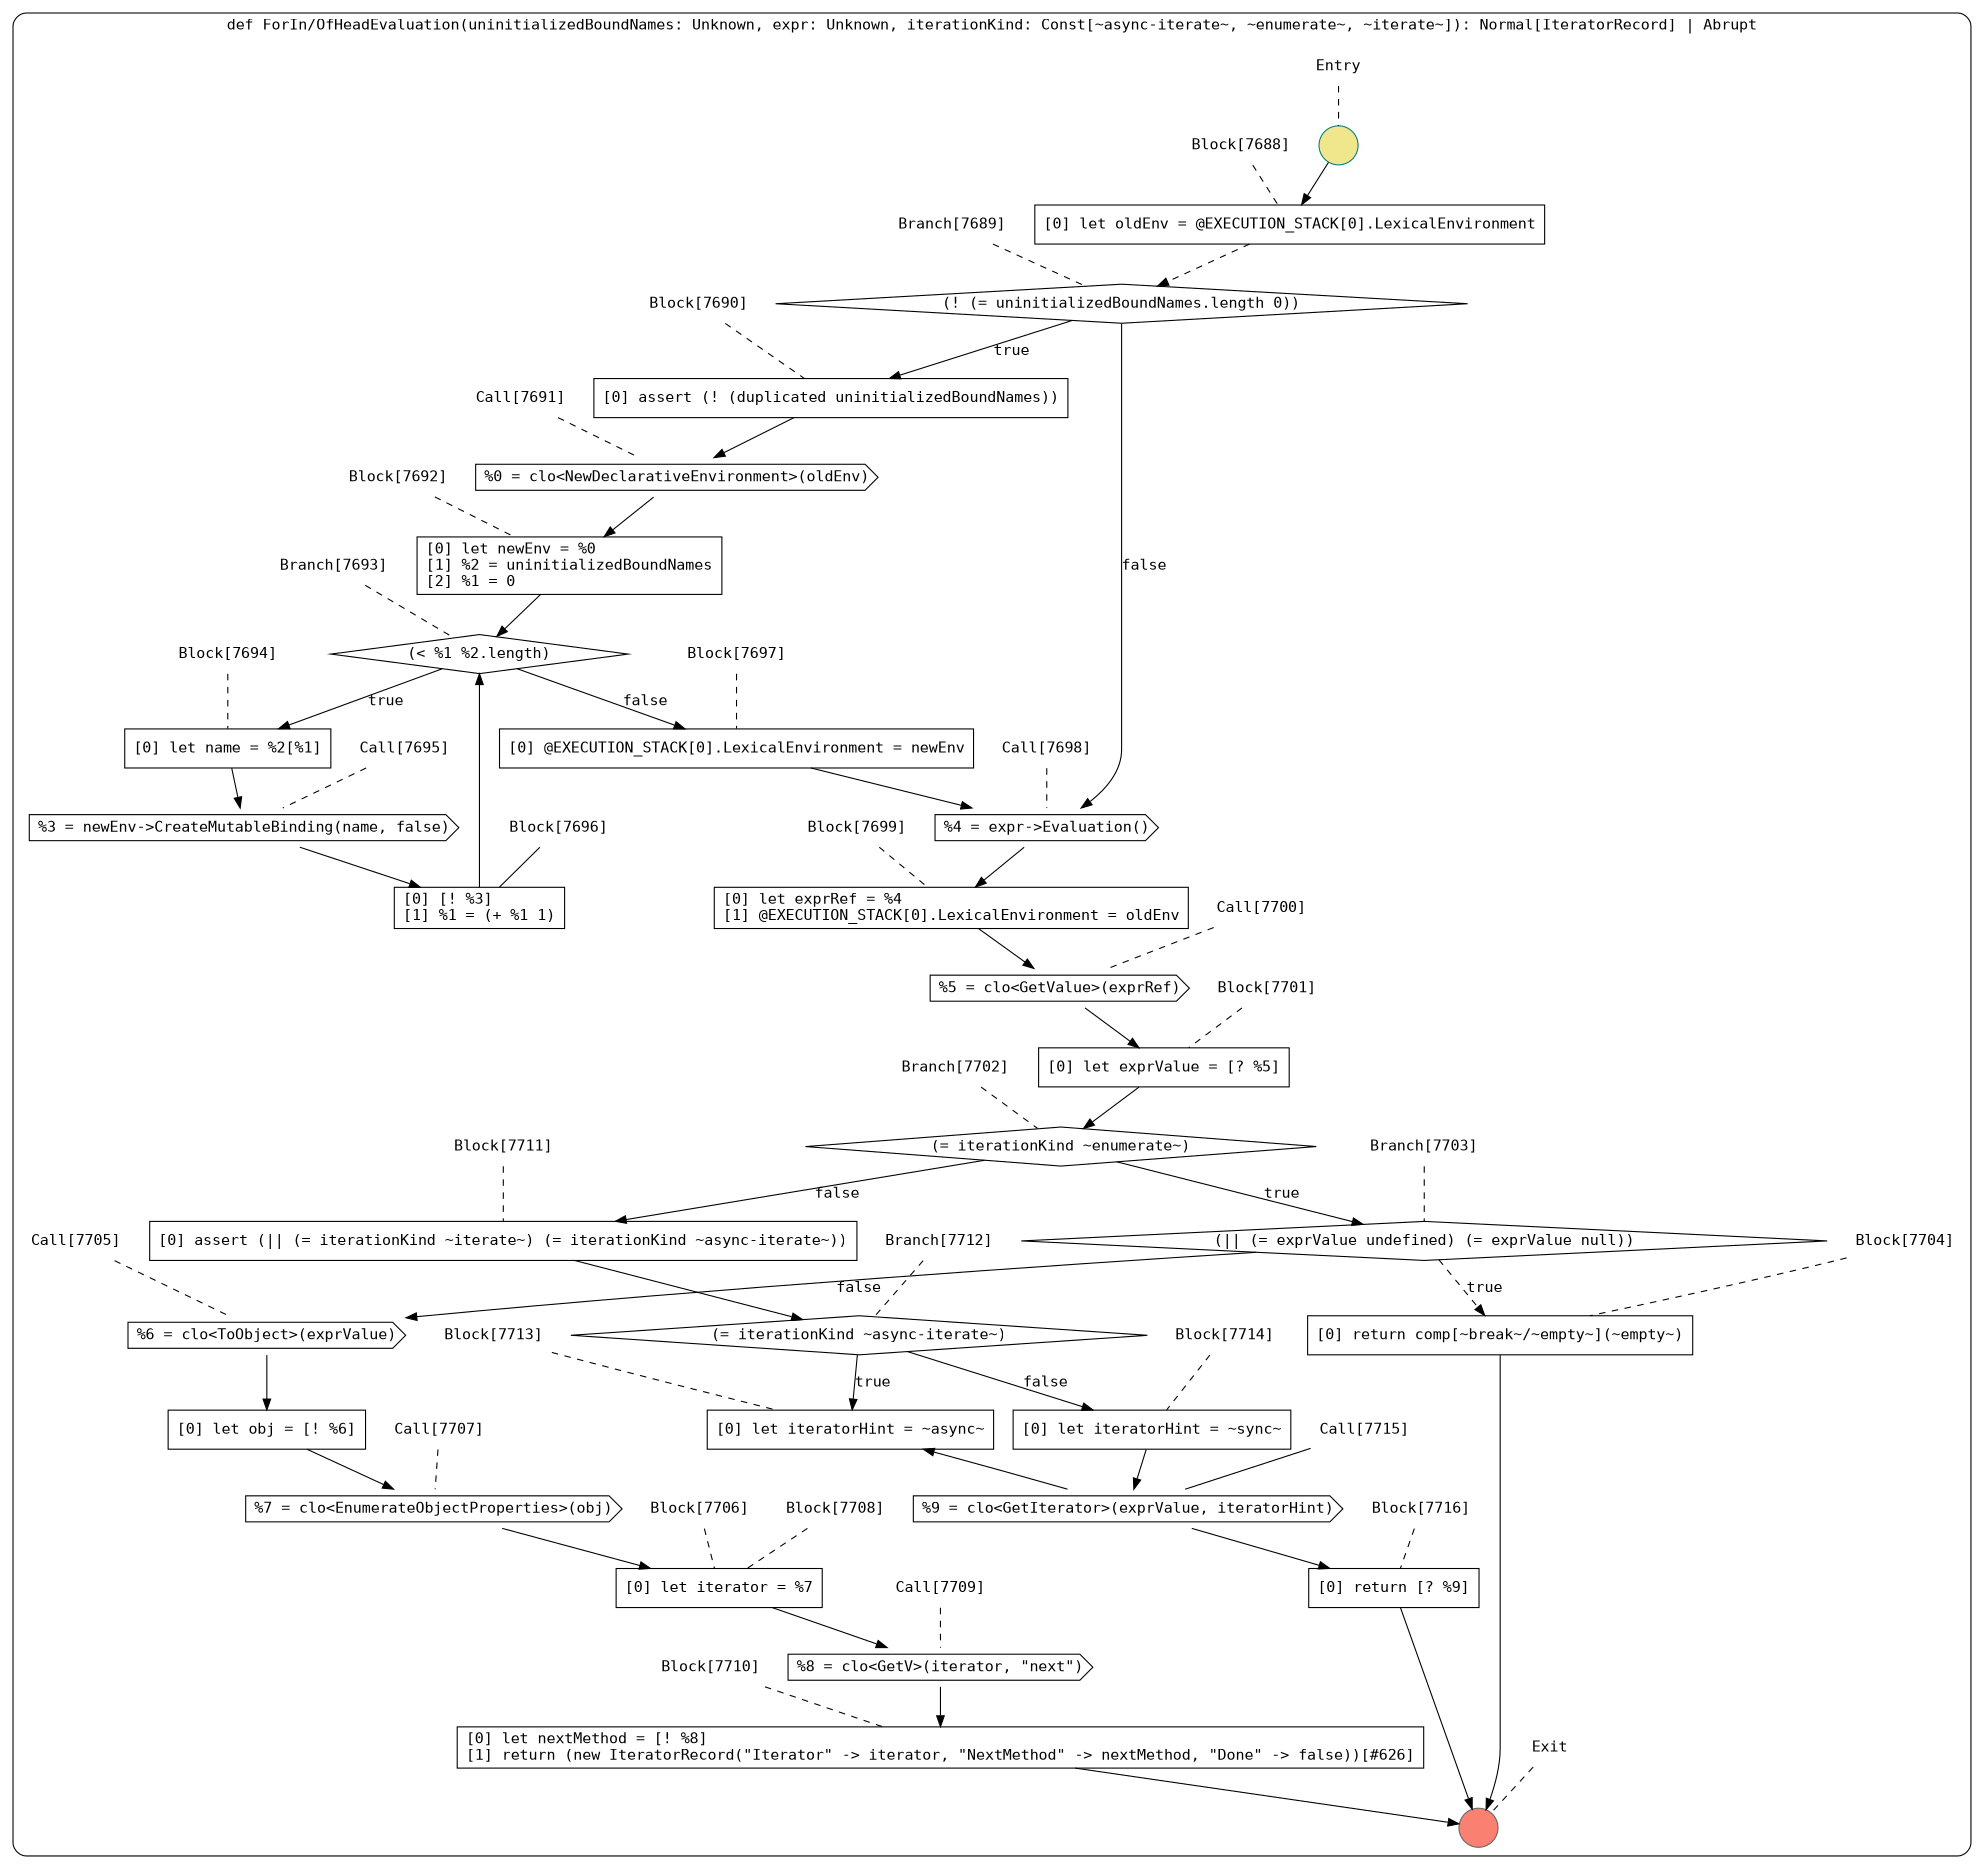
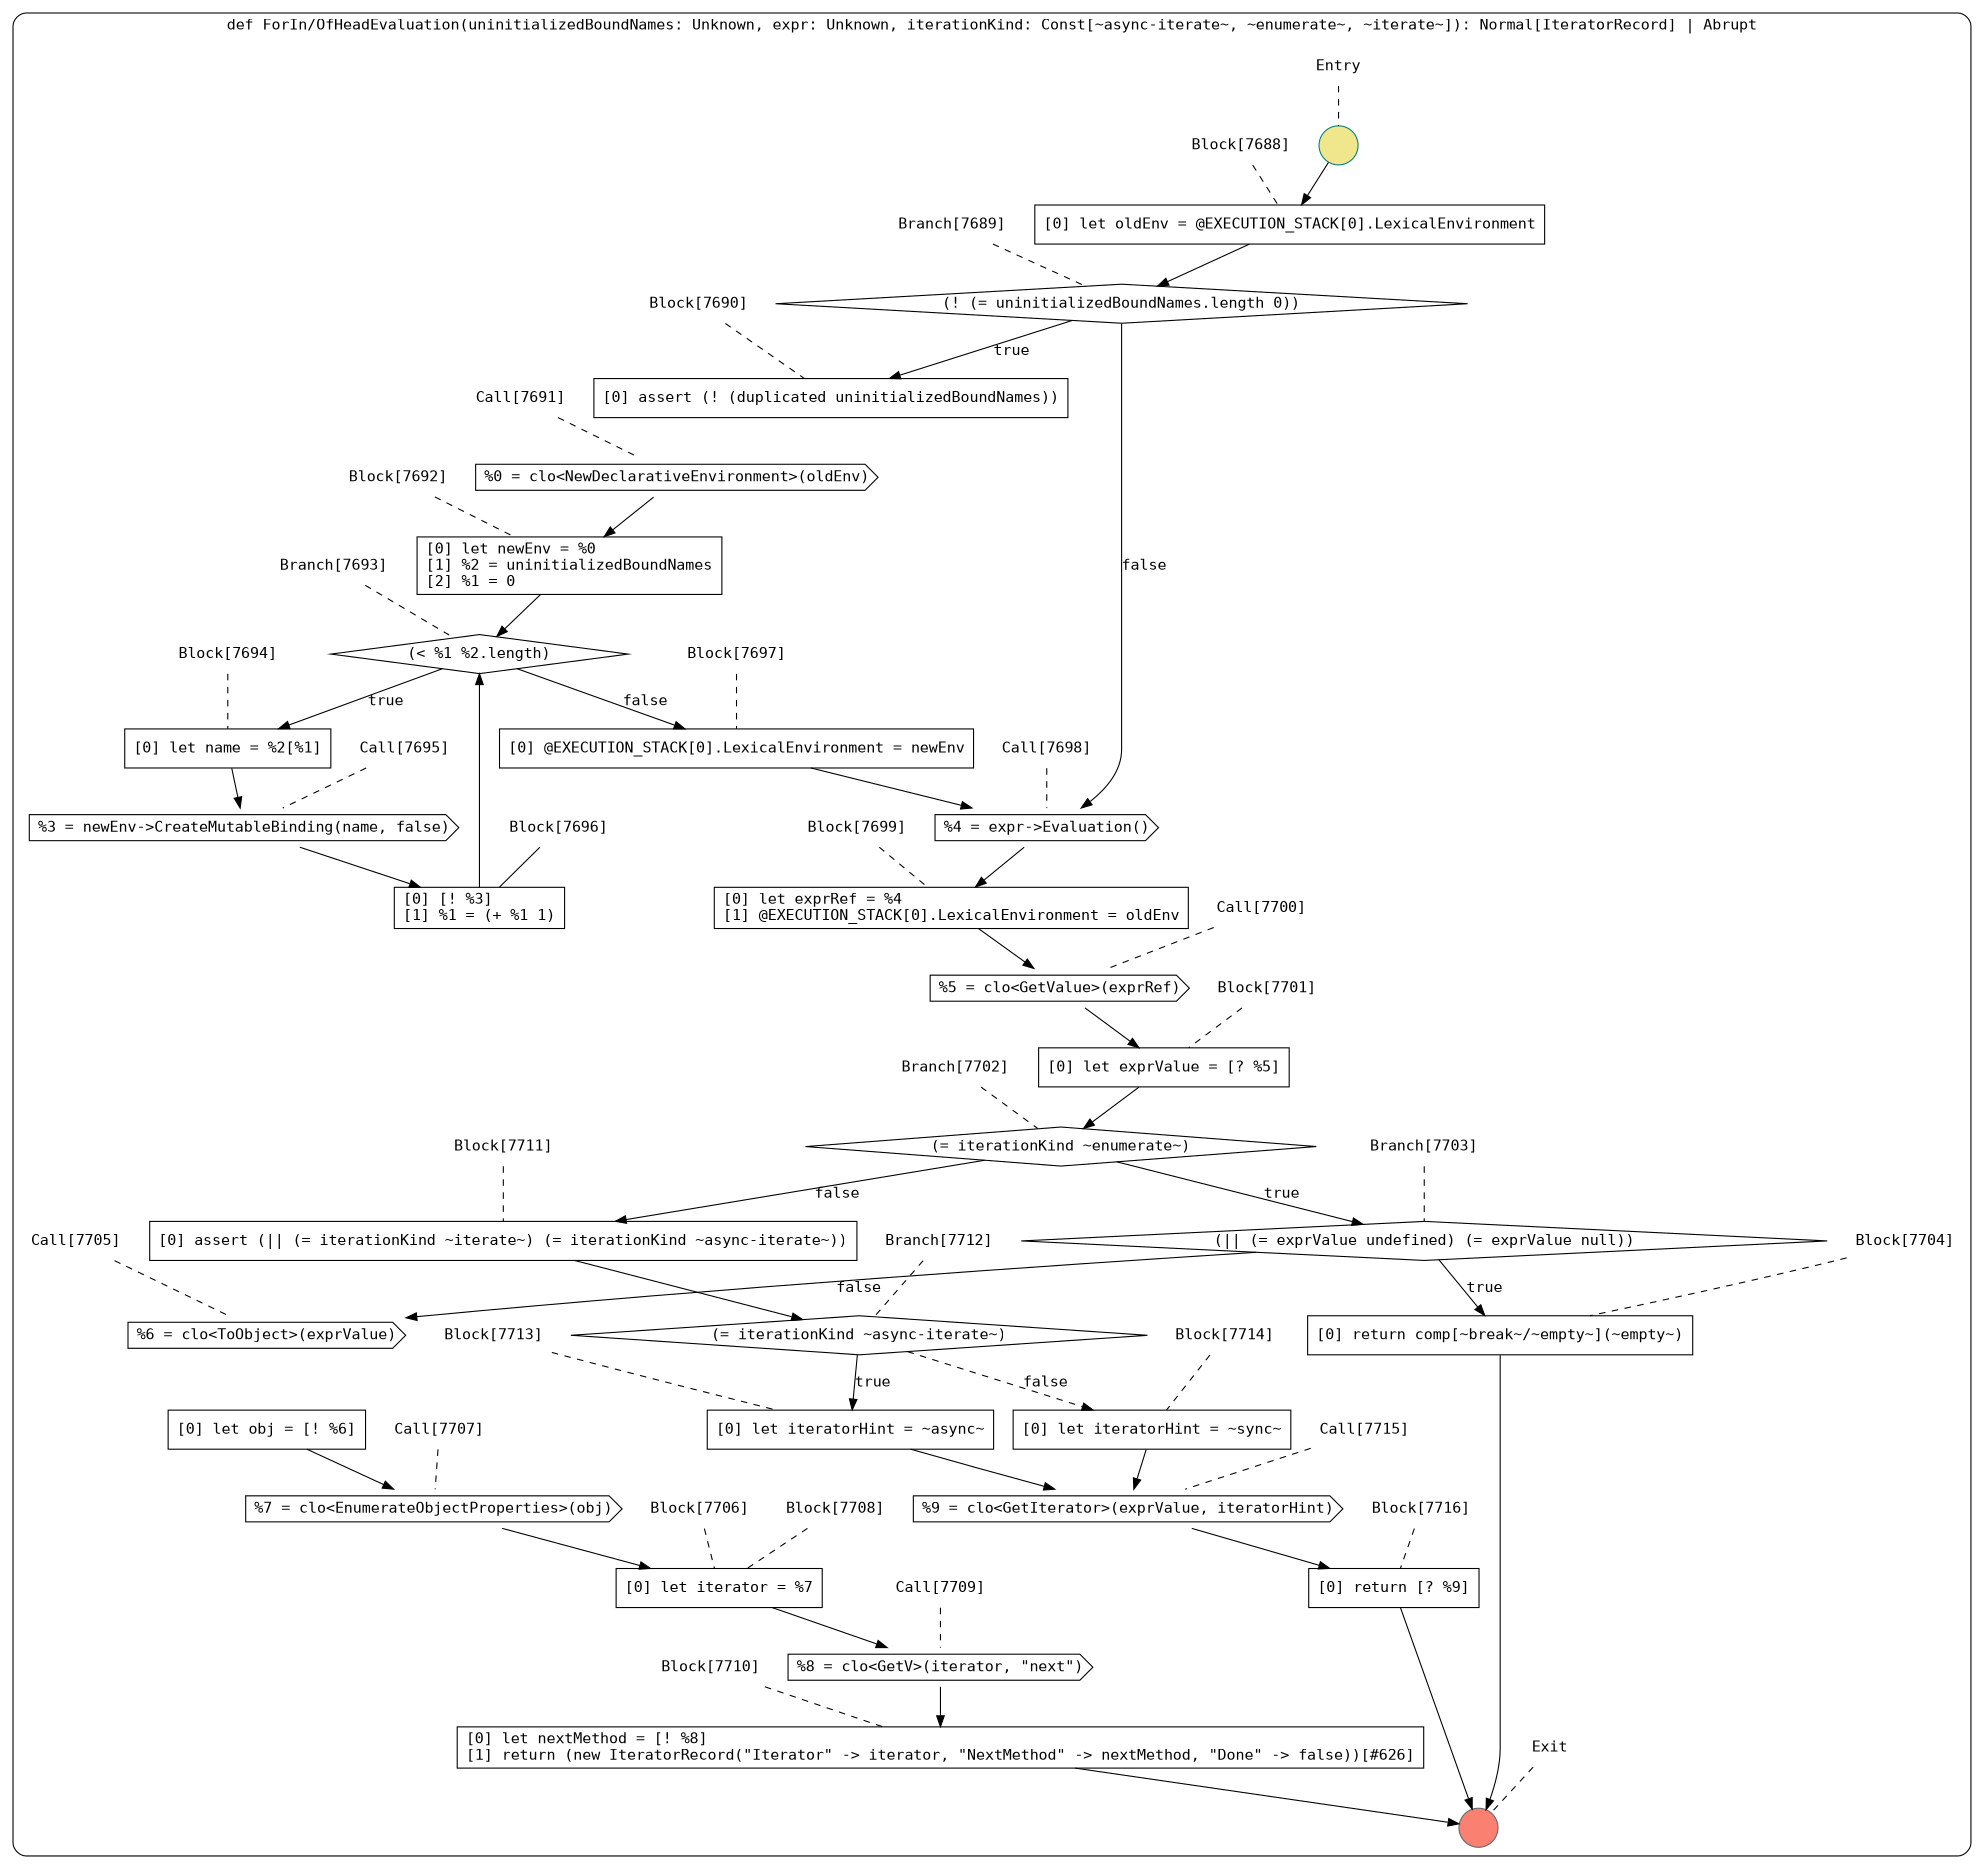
  digraph {
    fontname=Consolas
    node [fontname=Consolas shape=none]
    edge [color=black fontname=Consolas]
    n1 [label=<<font color="black">Entry</font>>]
    n2 [color=teal fillcolor=khaki label=" " shape=circle style=filled]
    n3 [color=black fillcolor=white label=<<font color="black">[0] let oldEnv = @EXECUTION_STACK[0].LexicalEnvironment<BR ALIGN="LEFT"/></font>> shape=box style=filled]
    n4 [color=black fillcolor=white label=<<font color="black">(! (= uninitializedBoundNames.length 0))</font>> shape=diamond style=filled]
    n5 [label=<<font color="black">Exit</font>>]
    n6 [color=gray40 fillcolor=salmon label=" " shape=circle style=filled]
    n7 [label=<<font color="black">Block[7688]</font>>]
    n8 [color=black fillcolor=white label=<<font color="black">[0] assert (! (duplicated uninitializedBoundNames))<BR ALIGN="LEFT"/></font>> shape=box style=filled]
    n9 [color=black fillcolor=white label=<<font color="black">%4 = expr-&gt;Evaluation()</font>> shape=cds style=filled]
    n10 [label=<<font color="black">Branch[7689]</font>>]
    n11 [color=black fillcolor=white label=<<font color="black">%0 = clo&lt;NewDeclarativeEnvironment&gt;(oldEnv)</font>> shape=cds style=filled]
    n12 [color=black fillcolor=white label=<<font color="black">[0] let exprRef = %4<BR ALIGN="LEFT"/>[1] @EXECUTION_STACK[0].LexicalEnvironment = oldEnv<BR ALIGN="LEFT"/></font>> shape=box style=filled]
    n13 [label=<<font color="black">Block[7690]</font>>]
    n14 [color=black fillcolor=white label=<<font color="black">[0] let newEnv = %0<BR ALIGN="LEFT"/>[1] %2 = uninitializedBoundNames<BR ALIGN="LEFT"/>[2] %1 = 0<BR ALIGN="LEFT"/></font>> shape=box style=filled]
    n15 [label=<<font color="black">Call[7698]</font>>]
    n16 [color=black fillcolor=white label=<<font color="black">%5 = clo&lt;GetValue&gt;(exprRef)</font>> shape=cds style=filled]
    n17 [label=<<font color="black">Call[7691]</font>>]
    n18 [color=black fillcolor=white label=<<font color="black">(&lt; %1 %2.length)</font>> shape=diamond style=filled]
    n19 [label=<<font color="black">Block[7699]</font>>]
    n20 [color=black fillcolor=white label=<<font color="black">[0] let exprValue = [? %5]<BR ALIGN="LEFT"/></font>> shape=box style=filled]
    n21 [label=<<font color="black">Block[7692]</font>>]
    n22 [color=black fillcolor=white label=<<font color="black">[0] let name = %2[%1]<BR ALIGN="LEFT"/></font>> shape=box style=filled]
    n23 [color=black fillcolor=white label=<<font color="black">[0] @EXECUTION_STACK[0].LexicalEnvironment = newEnv<BR ALIGN="LEFT"/></font>> shape=box style=filled]
    n24 [label=<<font color="black">Call[7700]</font>>]
    n25 [color=black fillcolor=white label=<<font color="black">(= iterationKind ~enumerate~)</font>> shape=diamond style=filled]
    n26 [label=<<font color="black">Branch[7693]</font>>]
    n27 [color=black fillcolor=white label=<<font color="black">%3 = newEnv-&gt;CreateMutableBinding(name, false)</font>> shape=cds style=filled]
    n28 [label=<<font color="black">Block[7701]</font>>]
    n29 [color=black fillcolor=white label=<<font color="black">(|| (= exprValue undefined) (= exprValue null))</font>> shape=diamond style=filled]
    n30 [color=black fillcolor=white label=<<font color="black">[0] assert (|| (= iterationKind ~iterate~) (= iterationKind ~async-iterate~))<BR ALIGN="LEFT"/></font>> shape=box style=filled]
    n31 [label=<<font color="black">Block[7694]</font>>]
    n32 [color=black fillcolor=white label=<<font color="black">[0] [! %3]<BR ALIGN="LEFT"/>[1] %1 = (+ %1 1)<BR ALIGN="LEFT"/></font>> shape=box style=filled]
    n33 [label=<<font color="black">Block[7697]</font>>]
    n34 [label=<<font color="black">Branch[7702]</font>>]
    n35 [color=black fillcolor=white label=<<font color="black">[0] return comp[~break~/~empty~](~empty~)<BR ALIGN="LEFT"/></font>> shape=box style=filled]
    n36 [color=black fillcolor=white label=<<font color="black">%6 = clo&lt;ToObject&gt;(exprValue)</font>> shape=cds style=filled]
    n37 [color=black fillcolor=white label=<<font color="black">(= iterationKind ~async-iterate~)</font>> shape=diamond style=filled]
    n38 [label=<<font color="black">Call[7695]</font>>]
    n39 [label=<<font color="black">Branch[7703]</font>>]
    n40 [color=black fillcolor=white label=<<font color="black">[0] let obj = [! %6]<BR ALIGN="LEFT"/></font>> shape=box style=filled]
    n41 [label=<<font color="black">Block[7711]</font>>]
    n42 [color=black fillcolor=white label=<<font color="black">[0] let iteratorHint = ~async~<BR ALIGN="LEFT"/></font>> shape=box style=filled]
    n43 [color=black fillcolor=white label=<<font color="black">[0] let iteratorHint = ~sync~<BR ALIGN="LEFT"/></font>> shape=box style=filled]
    n44 [label=<<font color="black">Block[7696]</font>>]
    n45 [label=<<font color="black">Block[7704]</font>>]
    n46 [label=<<font color="black">Call[7705]</font>>]
    n47 [color=black fillcolor=white label=<<font color="black">%7 = clo&lt;EnumerateObjectProperties&gt;(obj)</font>> shape=cds style=filled]
    n48 [label=<<font color="black">Branch[7712]</font>>]
    n49 [color=black fillcolor=white label=<<font color="black">%9 = clo&lt;GetIterator&gt;(exprValue, iteratorHint)</font>> shape=cds style=filled]
    n50 [label=<<font color="black">Block[7706]</font>>]
    n51 [color=black fillcolor=white label=<<font color="black">[0] let iterator = %7<BR ALIGN="LEFT"/></font>> shape=box style=filled]
    n52 [label=<<font color="black">Block[7713]</font>>]
    n53 [color=black fillcolor=white label=<<font color="black">[0] return [? %9]<BR ALIGN="LEFT"/></font>> shape=box style=filled]
    n54 [label=<<font color="black">Block[7714]</font>>]
    n55 [label=<<font color="black">Call[7707]</font>>]
    n56 [color=black fillcolor=white label=<<font color="black">%8 = clo&lt;GetV&gt;(iterator, &quot;next&quot;)</font>> shape=cds style=filled]
    n57 [label=<<font color="black">Call[7715]</font>>]
    n58 [label=<<font color="black">Block[7708]</font>>]
    n59 [color=black fillcolor=white label=<<font color="black">[0] let nextMethod = [! %8]<BR ALIGN="LEFT"/>[1] return (new IteratorRecord(&quot;Iterator&quot; -&gt; iterator, &quot;NextMethod&quot; -&gt; nextMethod, &quot;Done&quot; -&gt; false))[#626]<BR ALIGN="LEFT"/></font>> shape=box style=filled]
    n60 [label=<<font color="black">Block[7716]</font>>]
    n61 [label=<<font color="black">Call[7709]</font>>]
    n62 [label=<<font color="black">Block[7710]</font>>]
    subgraph cluster_1 {
      label="def ForIn/OfHeadEvaluation(uninitializedBoundNames: Unknown, expr: Unknown, iterationKind: Const[~async-iterate~, ~enumerate~, ~iterate~]): Normal[IteratorRecord] | Abrupt"
      style=rounded
      n1
      n2
      n3
      n4
      n5
      n6
      n7
      n8
      n9
      n10
      n11
      n12
      n13
      n14
      n15
      n16
      n17
      n18
      n19
      n20
      n21
      n22
      n23
      n24
      n25
      n26
      n27
      n28
      n29
      n30
      n31
      n32
      n33
      n34
      n35
      n36
      n37
      n38
      n39
      n40
      n41
      n42
      n43
      n44
      n45
      n46
      n47
      n48
      n49
      n50
      n51
      n52
      n53
      n54
      n55
      n56
      n57
      n58
      n59
      n60
      n61
      n62
    }
    n1 -> n2 [arrowhead=none style=dashed]
    n2 -> n3
-   n3 -> n4 [style=dashed]
+   n3 -> n4
    n4 -> n8 [label=<<font color="black">true</font>>]
    n4 -> n9 [label=<<font color="black">false</font>>]
    n5 -> n6 [arrowhead=none style=dashed]
    n7 -> n3 [arrowhead=none style=dashed]
-   n8 -> n11
    n9 -> n12
    n10 -> n4 [arrowhead=none style=dashed]
    n11 -> n14
    n12 -> n16
    n13 -> n8 [arrowhead=none style=dashed]
    n14 -> n18
    n15 -> n9 [arrowhead=none style=dashed]
    n16 -> n20
    n17 -> n11 [arrowhead=none style=dashed]
    n18 -> n22 [label=<<font color="black">true</font>>]
    n18 -> n23 [label=<<font color="black">false</font>>]
    n19 -> n12 [arrowhead=none style=dashed]
    n20 -> n25
    n21 -> n14 [arrowhead=none style=dashed]
    n22 -> n27
    n23 -> n9
    n24 -> n16 [arrowhead=none style=dashed]
    n25 -> n29 [label=<<font color="black">true</font>>]
    n25 -> n30 [label=<<font color="black">false</font>>]
    n26 -> n18 [arrowhead=none style=dashed]
    n27 -> n32
    n28 -> n20 [arrowhead=none style=dashed]
-   n29 -> n35 [label=<<font color="black">true</font>> style=dashed]
+   n29 -> n35 [label=<<font color="black">true</font>>]
    n29 -> n36 [label=<<font color="black">false</font>>]
    n30 -> n37
    n31 -> n22 [arrowhead=none style=dashed]
    n32 -> n18
    n33 -> n23 [arrowhead=none style=dashed]
    n34 -> n25 [arrowhead=none style=dashed]
    n35 -> n6
-   n36 -> n40
    n37 -> n42 [label=<<font color="black">true</font>>]
-   n37 -> n43 [label=<<font color="black">false</font>>]
+   n37 -> n43 [label=<<font color="black">false</font>> style=dashed]
    n38 -> n27 [arrowhead=none style=dashed]
    n39 -> n29 [arrowhead=none style=dashed]
    n40 -> n47
    n41 -> n30 [arrowhead=none style=dashed]
-   n49 -> n42
+   n42 -> n49
    n43 -> n49
    n44 -> n32 [arrowhead=none style=solid]
    n45 -> n35 [arrowhead=none style=dashed]
    n46 -> n36 [arrowhead=none style=dashed]
    n47 -> n51
    n48 -> n37 [arrowhead=none style=dashed]
    n49 -> n53
    n50 -> n51 [arrowhead=none style=dashed]
    n51 -> n56
    n52 -> n42 [arrowhead=none style=dashed]
    n53 -> n6
    n54 -> n43 [arrowhead=none style=dashed]
    n55 -> n47 [arrowhead=none style=dashed]
    n56 -> n59
-   n57 -> n49 [arrowhead=none style=solid]
+   n57 -> n49 [arrowhead=none style=dashed]
    n58 -> n51 [arrowhead=none style=dashed]
    n59 -> n6
    n60 -> n53 [arrowhead=none style=dashed]
    n61 -> n56 [arrowhead=none style=dashed]
    n62 -> n59 [arrowhead=none style=dashed]
  }
